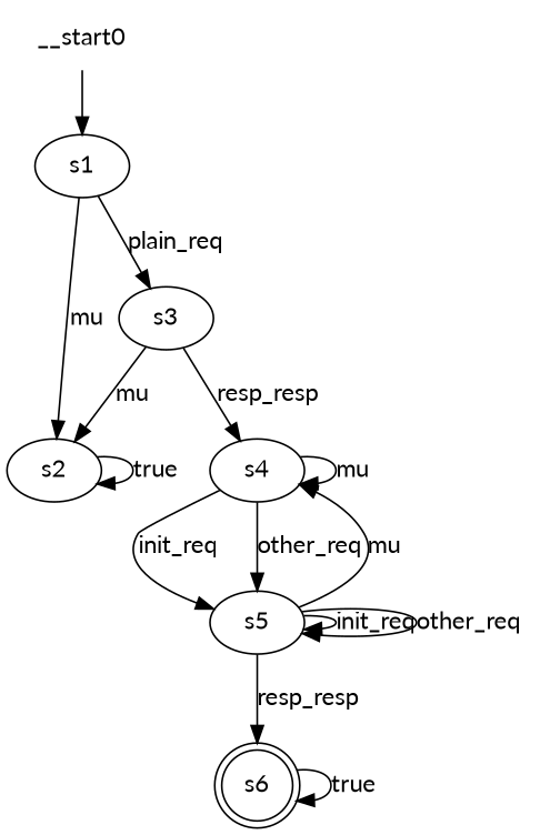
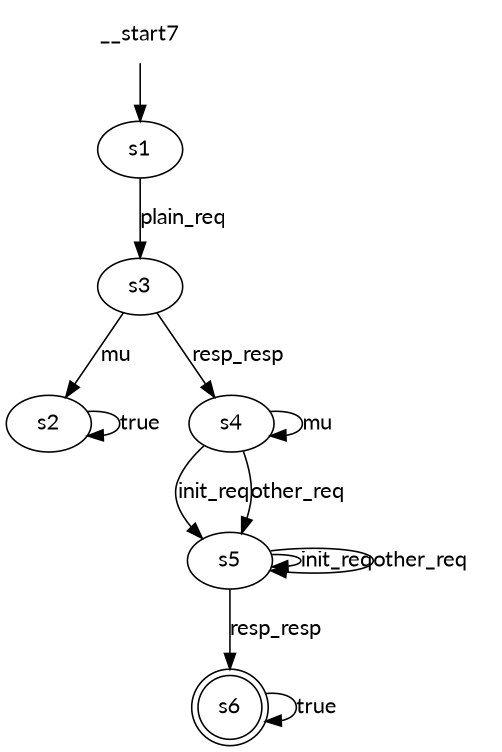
  digraph {
    fontname=Lato
    node [fontname=Lato]
    edge [fontname=Lato]
    n1 [label=s1]
    n2 [label=s2]
    n3 [label=s3]
    n4 [label=s4]
    n5 [label=s5]
    n6 [label=s6 shape=doublecircle]
-   __start0 [shape=none]
-   n1 -> n2 [label=mu]
+   __start0 [shape=none label=__start7]
    n1 -> n3 [label=plain_req]
    n2 -> n2 [label=true]
    n3 -> n2 [label=mu]
    n3 -> n4 [label=resp_resp]
    n4 -> n4 [label=mu]
    n4 -> n5 [label=init_req]
    n4 -> n5 [label=other_req]
-   n5 -> n4 [label=mu]
    n5 -> n5 [label=init_req]
    n5 -> n5 [label=other_req]
    n5 -> n6 [label=resp_resp]
    n6 -> n6 [label=true]
    __start0 -> n1
  }
